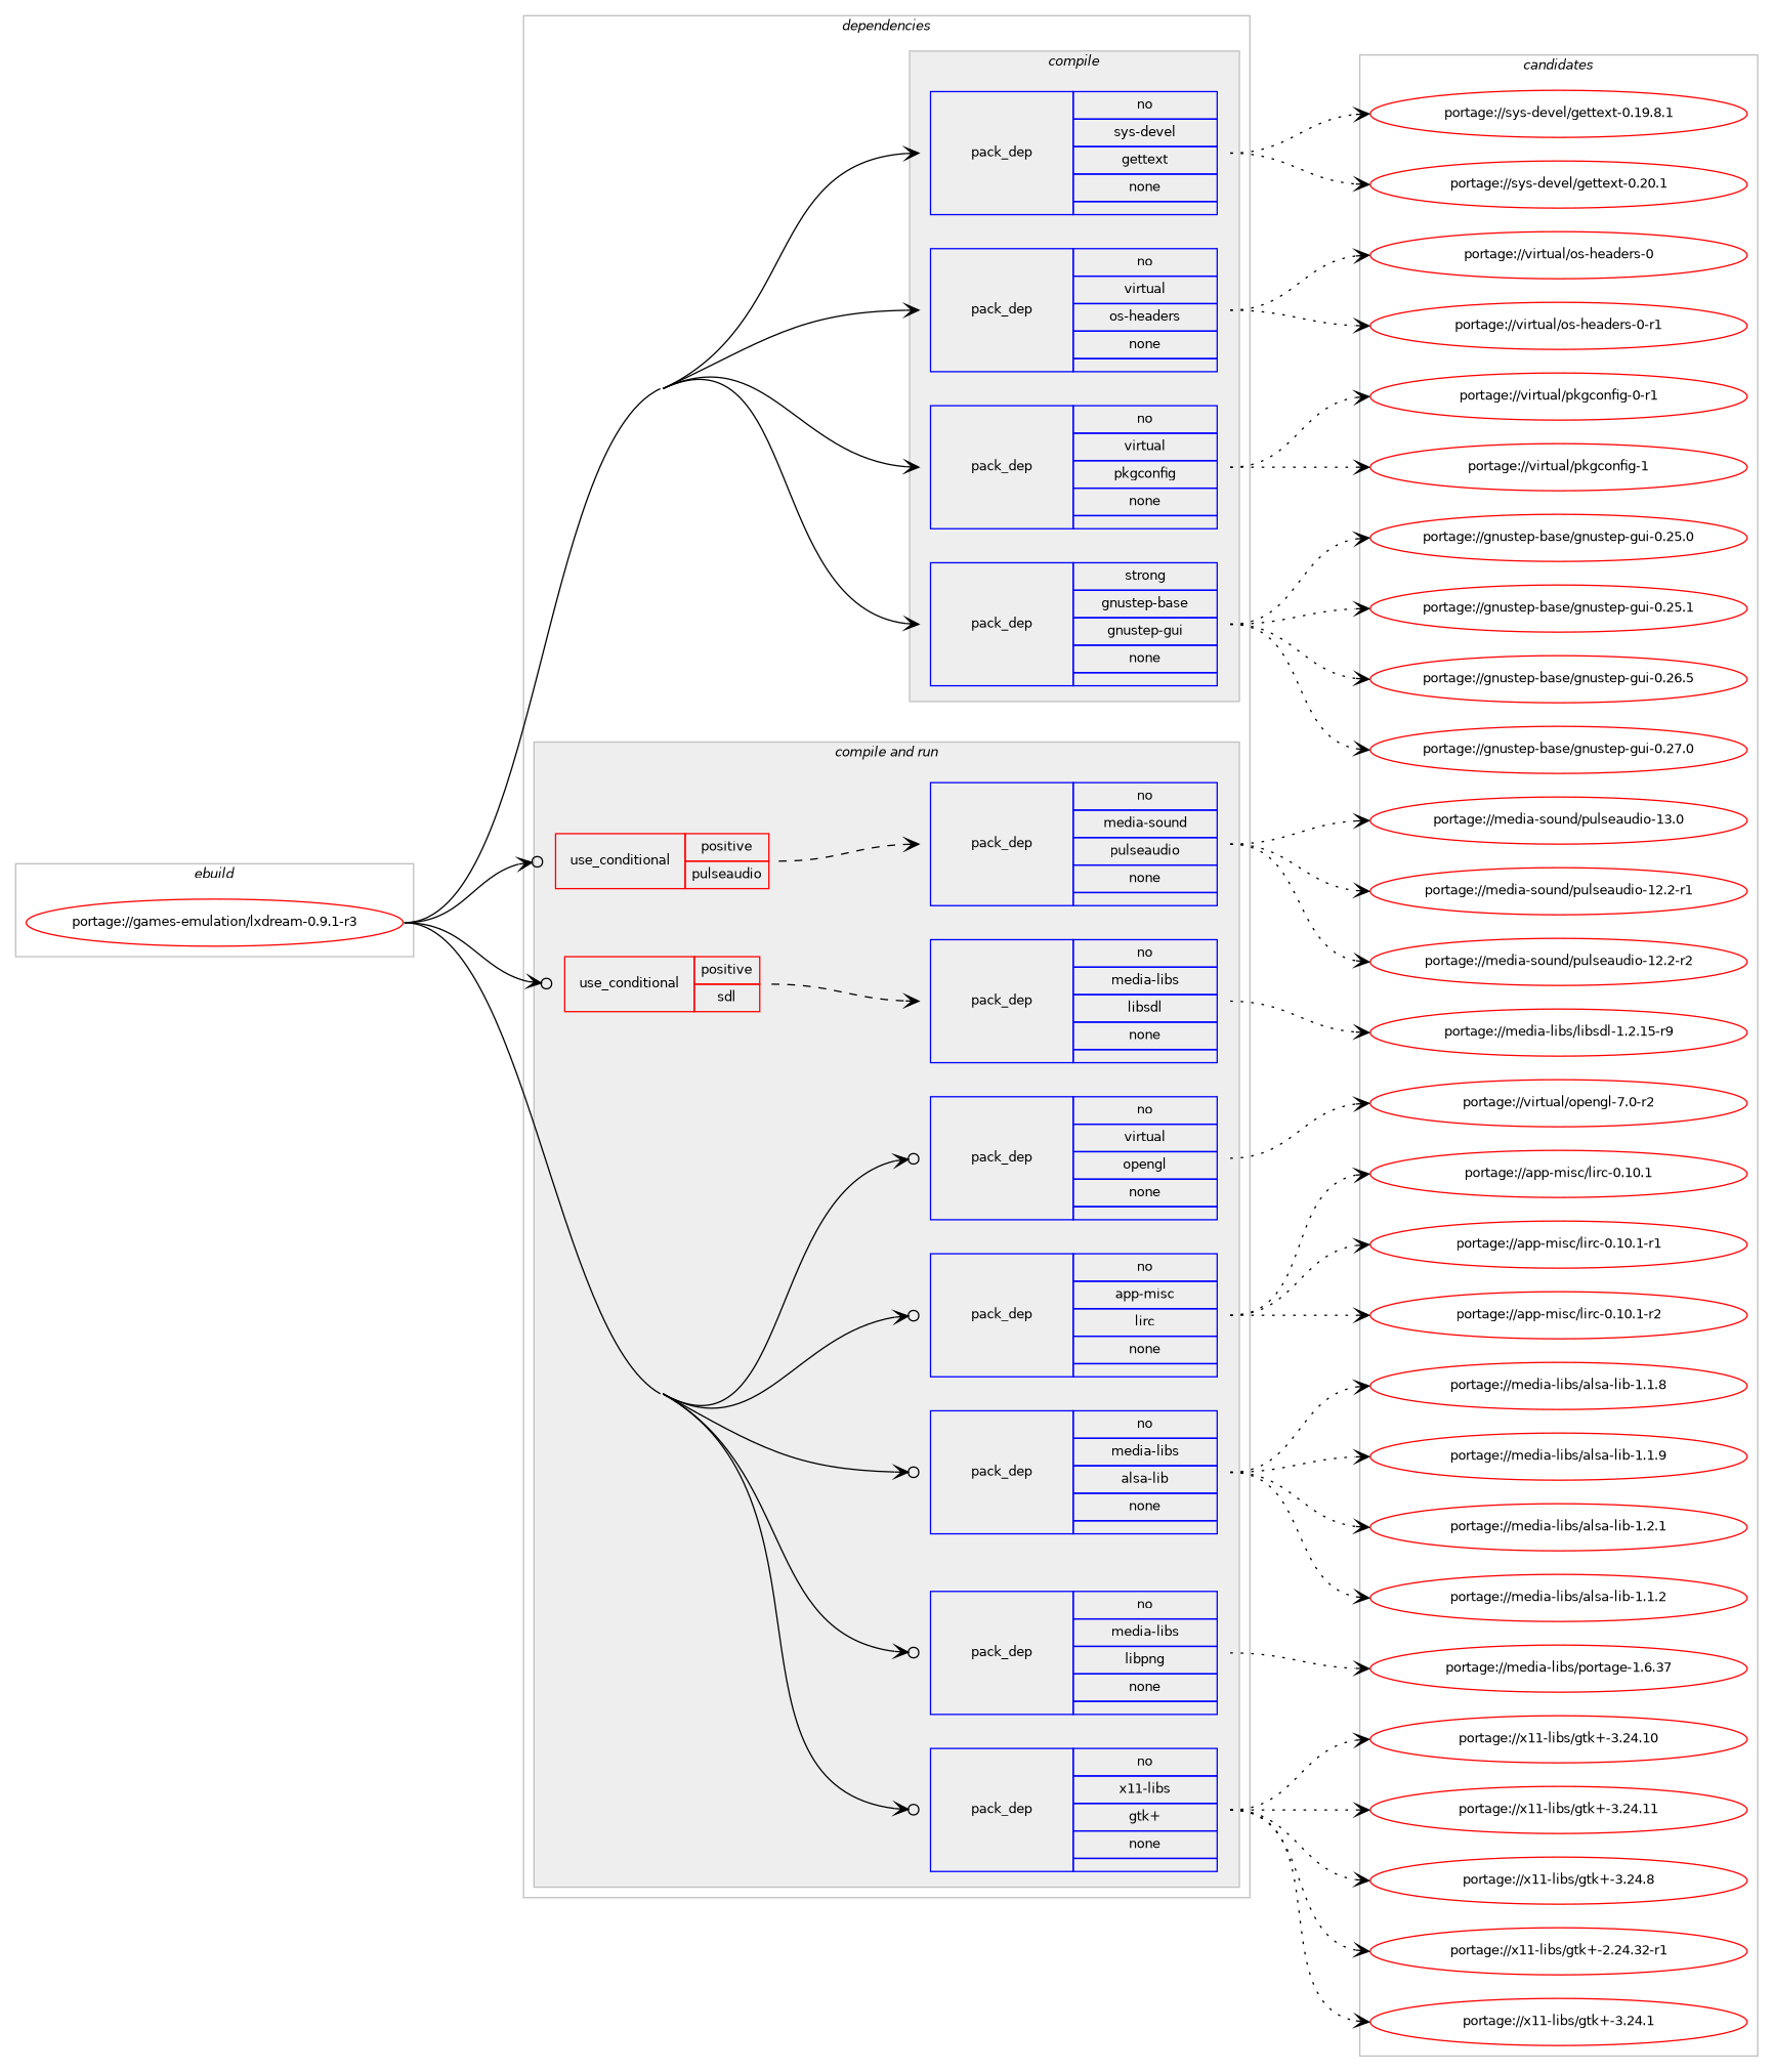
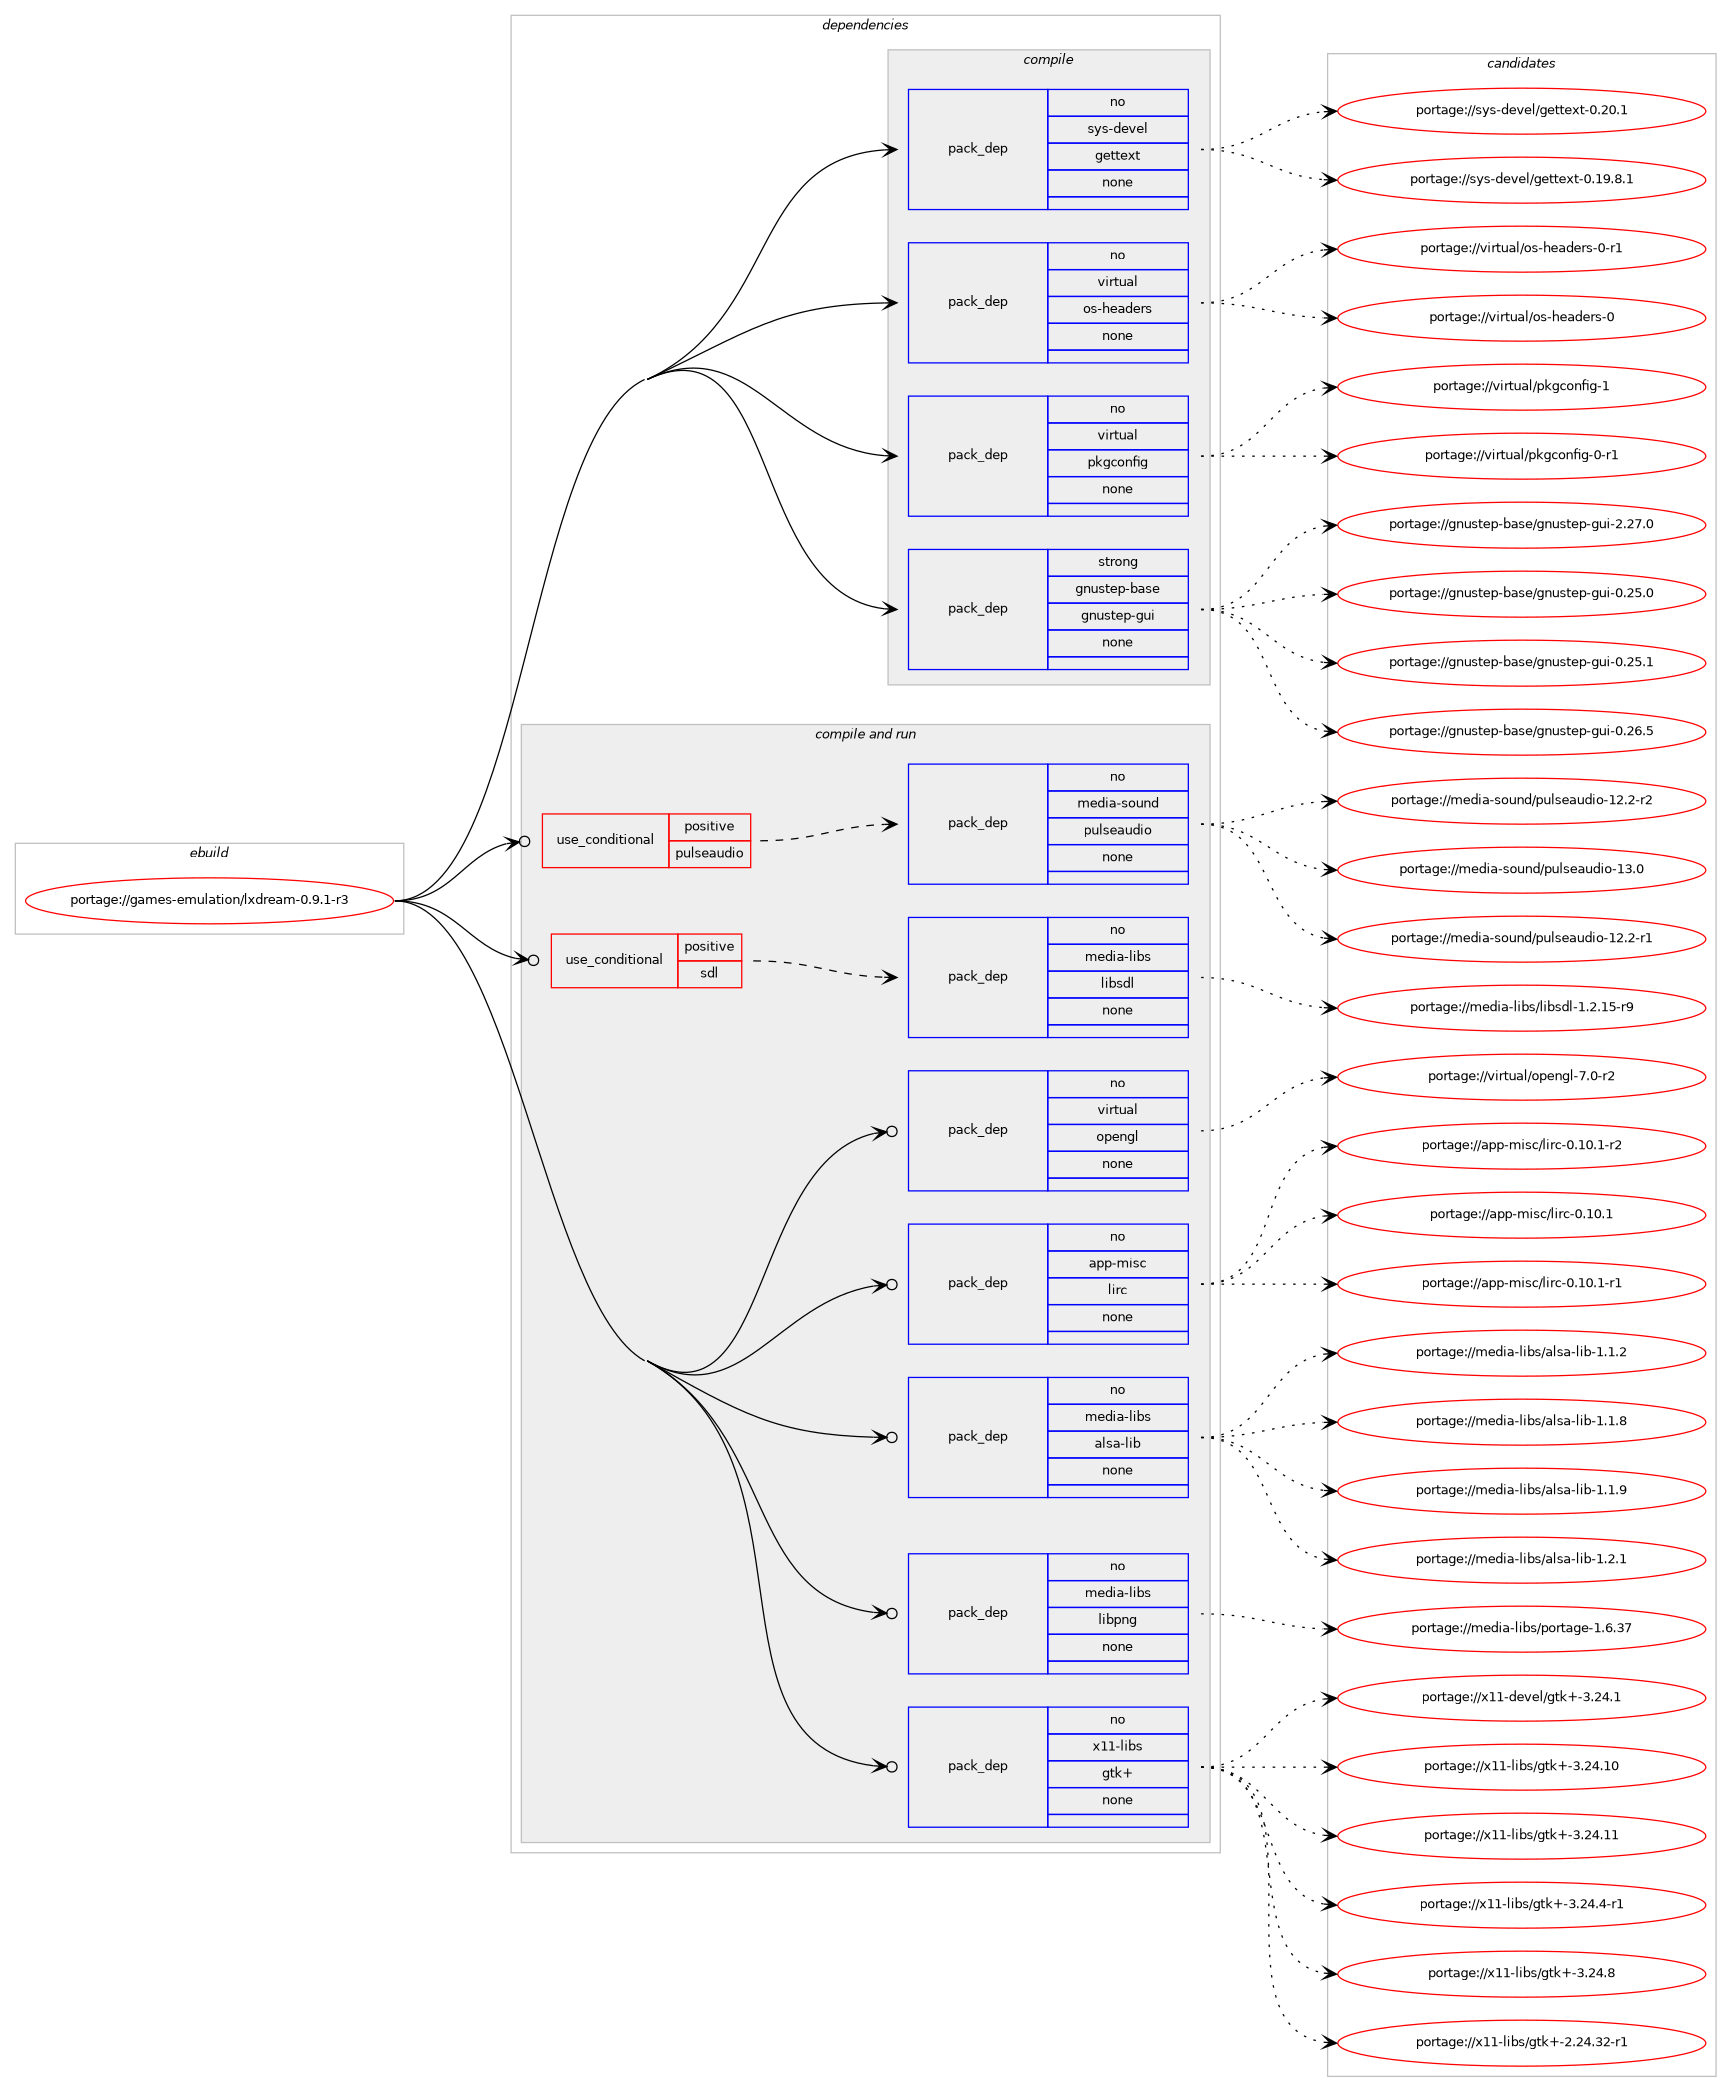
  digraph {
    compound=true
    concentrate=true
    fontname=Helvetica
    fontsize=10
    newrank=true
    rankdir=LR
    ranksep=1.5
    node [color=red fontname=Helvetica fontsize=10]
    edge [arrowhead=vee headport=w style=dotted tailport=e weight=100]
    n1 [label="portage://games-emulation/lxdream-0.9.1-r3" width=4]
    n2 [color=blue label=<<TABLE BORDER="0" CELLBORDER="1" CELLSPACING="0" CELLPADDING="4" WIDTH="220"><TR><TD ROWSPAN="6" CELLPADDING="30">pack_dep</TD></TR><TR><TD WIDTH="110">no</TD></TR><TR><TD>sys-devel</TD></TR><TR><TD>gettext</TD></TR><TR><TD>none</TD></TR><TR><TD></TD></TR></TABLE>> shape=none]
    n3 [color=blue label=<<TABLE BORDER="0" CELLBORDER="1" CELLSPACING="0" CELLPADDING="4" WIDTH="220"><TR><TD ROWSPAN="6" CELLPADDING="30">pack_dep</TD></TR><TR><TD WIDTH="110">no</TD></TR><TR><TD>virtual</TD></TR><TR><TD>os-headers</TD></TR><TR><TD>none</TD></TR><TR><TD></TD></TR></TABLE>> shape=none]
    n4 [color=blue label=<<TABLE BORDER="0" CELLBORDER="1" CELLSPACING="0" CELLPADDING="4" WIDTH="220"><TR><TD ROWSPAN="6" CELLPADDING="30">pack_dep</TD></TR><TR><TD WIDTH="110">no</TD></TR><TR><TD>virtual</TD></TR><TR><TD>pkgconfig</TD></TR><TR><TD>none</TD></TR><TR><TD></TD></TR></TABLE>> shape=none]
    n5 [color=blue label=<<TABLE BORDER="0" CELLBORDER="1" CELLSPACING="0" CELLPADDING="4" WIDTH="220"><TR><TD ROWSPAN="6" CELLPADDING="30">pack_dep</TD></TR><TR><TD WIDTH="110">strong</TD></TR><TR><TD>gnustep-base</TD></TR><TR><TD>gnustep-gui</TD></TR><TR><TD>none</TD></TR><TR><TD></TD></TR></TABLE>> shape=none]
    n6 [color=blue label=<<TABLE BORDER="0" CELLBORDER="1" CELLSPACING="0" CELLPADDING="4" WIDTH="220"><TR><TD ROWSPAN="6" CELLPADDING="30">pack_dep</TD></TR><TR><TD WIDTH="110">no</TD></TR><TR><TD>media-sound</TD></TR><TR><TD>pulseaudio</TD></TR><TR><TD>none</TD></TR><TR><TD></TD></TR></TABLE>> shape=none]
    n7 [label=<<TABLE BORDER="0" CELLBORDER="1" CELLSPACING="0" CELLPADDING="4"><TR><TD ROWSPAN="3" CELLPADDING="10">use_conditional</TD></TR><TR><TD>positive</TD></TR><TR><TD>pulseaudio</TD></TR></TABLE>> shape=none]
    n8 [color=blue label=<<TABLE BORDER="0" CELLBORDER="1" CELLSPACING="0" CELLPADDING="4" WIDTH="220"><TR><TD ROWSPAN="6" CELLPADDING="30">pack_dep</TD></TR><TR><TD WIDTH="110">no</TD></TR><TR><TD>virtual</TD></TR><TR><TD>opengl</TD></TR><TR><TD>none</TD></TR><TR><TD></TD></TR></TABLE>> shape=none]
    n9 [color=blue label=<<TABLE BORDER="0" CELLBORDER="1" CELLSPACING="0" CELLPADDING="4" WIDTH="220"><TR><TD ROWSPAN="6" CELLPADDING="30">pack_dep</TD></TR><TR><TD WIDTH="110">no</TD></TR><TR><TD>media-libs</TD></TR><TR><TD>libsdl</TD></TR><TR><TD>none</TD></TR><TR><TD></TD></TR></TABLE>> shape=none]
    n10 [label=<<TABLE BORDER="0" CELLBORDER="1" CELLSPACING="0" CELLPADDING="4"><TR><TD ROWSPAN="3" CELLPADDING="10">use_conditional</TD></TR><TR><TD>positive</TD></TR><TR><TD>sdl</TD></TR></TABLE>> shape=none]
    n11 [color=blue label=<<TABLE BORDER="0" CELLBORDER="1" CELLSPACING="0" CELLPADDING="4" WIDTH="220"><TR><TD ROWSPAN="6" CELLPADDING="30">pack_dep</TD></TR><TR><TD WIDTH="110">no</TD></TR><TR><TD>app-misc</TD></TR><TR><TD>lirc</TD></TR><TR><TD>none</TD></TR><TR><TD></TD></TR></TABLE>> shape=none]
    n12 [color=blue label=<<TABLE BORDER="0" CELLBORDER="1" CELLSPACING="0" CELLPADDING="4" WIDTH="220"><TR><TD ROWSPAN="6" CELLPADDING="30">pack_dep</TD></TR><TR><TD WIDTH="110">no</TD></TR><TR><TD>media-libs</TD></TR><TR><TD>alsa-lib</TD></TR><TR><TD>none</TD></TR><TR><TD></TD></TR></TABLE>> shape=none]
    n13 [color=blue label=<<TABLE BORDER="0" CELLBORDER="1" CELLSPACING="0" CELLPADDING="4" WIDTH="220"><TR><TD ROWSPAN="6" CELLPADDING="30">pack_dep</TD></TR><TR><TD WIDTH="110">no</TD></TR><TR><TD>media-libs</TD></TR><TR><TD>libpng</TD></TR><TR><TD>none</TD></TR><TR><TD></TD></TR></TABLE>> shape=none]
    n14 [color=blue label=<<TABLE BORDER="0" CELLBORDER="1" CELLSPACING="0" CELLPADDING="4" WIDTH="220"><TR><TD ROWSPAN="6" CELLPADDING="30">pack_dep</TD></TR><TR><TD WIDTH="110">no</TD></TR><TR><TD>x11-libs</TD></TR><TR><TD>gtk+</TD></TR><TR><TD>none</TD></TR><TR><TD></TD></TR></TABLE>> shape=none]
    n15 [label="portage://sys-devel/gettext-0.19.8.1" width=4]
    n16 [label="portage://sys-devel/gettext-0.20.1" width=4]
    n17 [label="portage://virtual/os-headers-0" width=4]
    n18 [label="portage://virtual/os-headers-0-r1" width=4]
    n19 [label="portage://virtual/pkgconfig-0-r1" width=4]
    n20 [label="portage://virtual/pkgconfig-1" width=4]
    n21 [label="portage://gnustep-base/gnustep-gui-0.25.0" width=4]
    n22 [label="portage://gnustep-base/gnustep-gui-0.25.1" width=4]
    n23 [label="portage://gnustep-base/gnustep-gui-0.26.5" width=4]
-   n24 [label="portage://gnustep-base/gnustep-gui-0.27.0" width=4]
+   n24 [label="portage://gnustep-base/gnustep-gui-2.27.0" width=4]
    n25 [label="portage://media-sound/pulseaudio-12.2-r1" width=4]
    n26 [label="portage://media-sound/pulseaudio-12.2-r2" width=4]
    n27 [label="portage://media-sound/pulseaudio-13.0" width=4]
    n28 [label="portage://media-libs/libsdl-1.2.15-r9" width=4]
    n29 [label="portage://app-misc/lirc-0.10.1" width=4]
    n30 [label="portage://app-misc/lirc-0.10.1-r1" width=4]
    n31 [label="portage://app-misc/lirc-0.10.1-r2" width=4]
    n32 [label="portage://media-libs/alsa-lib-1.1.2" width=4]
    n33 [label="portage://media-libs/alsa-lib-1.1.8" width=4]
    n34 [label="portage://media-libs/alsa-lib-1.1.9" width=4]
    n35 [label="portage://media-libs/alsa-lib-1.2.1" width=4]
    n36 [label="portage://media-libs/portage-1.6.37" width=4]
    n37 [label="portage://virtual/opengl-7.0-r2" width=4]
    n38 [label="portage://x11-libs/gtk+-2.24.32-r1" width=4]
-   n39 [label="portage://x11-libs/gtk+-3.24.1" width=4]
+   n39 [label="portage://x11-devel/gtk+-3.24.1" width=4]
    n40 [label="portage://x11-libs/gtk+-3.24.10" width=4]
    n41 [label="portage://x11-libs/gtk+-3.24.11" width=4]
+   n42 [label="portage://x11-libs/gtk+-3.24.4-r1" width=4]
    n43 [label="portage://x11-libs/gtk+-3.24.8" width=4]
    subgraph cluster_1 {
      color=gray
      label=<<i>ebuild</i>>
      rank=same
      n1
    }
    subgraph cluster_2 {
      color=gray
      label=<<i>dependencies</i>>
      subgraph cluster_3 {
        color=gray
        fillcolor="#eeeeee"
        label=<<i>compile</i>>
        style=filled
        subgraph sub_4 {
          color=gray
          fillcolor="#eeeeee"
          label=<<i>compile</i>>
          style=filled
          n2
        }
        subgraph sub_5 {
          color=gray
          fillcolor="#eeeeee"
          label=<<i>compile</i>>
          style=filled
          n3
        }
        subgraph sub_6 {
          color=gray
          fillcolor="#eeeeee"
          label=<<i>compile</i>>
          style=filled
          n4
        }
        subgraph sub_7 {
          color=gray
          fillcolor="#eeeeee"
          label=<<i>compile</i>>
          style=filled
          n5
        }
      }
      subgraph cluster_8 {
        color=gray
        fillcolor="#eeeeee"
        label=<<i>compile and run</i>>
        style=filled
        subgraph sub_9 {
          color=gray
          fillcolor="#eeeeee"
          label=<<i>compile and run</i>>
          style=filled
          n7
          subgraph sub_10 {
            color=gray
            fillcolor="#eeeeee"
            label=<<i>compile and run</i>>
            style=filled
            n6
          }
        }
        subgraph sub_11 {
          color=gray
          fillcolor="#eeeeee"
          label=<<i>compile and run</i>>
          style=filled
          n8
        }
        subgraph sub_12 {
          color=gray
          fillcolor="#eeeeee"
          label=<<i>compile and run</i>>
          style=filled
          n10
          subgraph sub_13 {
            color=gray
            fillcolor="#eeeeee"
            label=<<i>compile and run</i>>
            style=filled
            n9
          }
        }
        subgraph sub_14 {
          color=gray
          fillcolor="#eeeeee"
          label=<<i>compile and run</i>>
          style=filled
          n11
        }
        subgraph sub_15 {
          color=gray
          fillcolor="#eeeeee"
          label=<<i>compile and run</i>>
          style=filled
          n12
        }
        subgraph sub_16 {
          color=gray
          fillcolor="#eeeeee"
          label=<<i>compile and run</i>>
          style=filled
          n13
        }
        subgraph sub_17 {
          color=gray
          fillcolor="#eeeeee"
          label=<<i>compile and run</i>>
          style=filled
          n14
        }
      }
      subgraph cluster_18 {
        color=gray
        fillcolor="#eeeeee"
        label=<<i>run</i>>
        style=filled
      }
    }
    subgraph cluster_19 {
      color=gray
      label=<<i>candidates</i>>
      rank=same
      subgraph sub_20 {
        color=black
        label=<<i>candidates</i>>
        nodesep=1
        rank=same
        n15
        n16
      }
      subgraph sub_21 {
        color=black
        label=<<i>candidates</i>>
        nodesep=1
        rank=same
        n17
        n18
      }
      subgraph sub_22 {
        color=black
        label=<<i>candidates</i>>
        nodesep=1
        rank=same
        n19
        n20
      }
      subgraph sub_23 {
        color=black
        label=<<i>candidates</i>>
        nodesep=1
        rank=same
        n21
        n22
        n23
        n24
      }
      subgraph sub_24 {
        color=black
        label=<<i>candidates</i>>
        nodesep=1
        rank=same
        n25
        n26
        n27
      }
      subgraph sub_25 {
        color=black
        label=<<i>candidates</i>>
        nodesep=1
        rank=same
        n28
      }
      subgraph sub_26 {
        color=black
        label=<<i>candidates</i>>
        nodesep=1
        rank=same
        n29
        n30
        n31
      }
      subgraph sub_27 {
        color=black
        label=<<i>candidates</i>>
        nodesep=1
        rank=same
        n32
        n33
        n34
        n35
      }
      subgraph sub_28 {
        color=black
        label=<<i>candidates</i>>
        nodesep=1
        rank=same
        n36
      }
      subgraph sub_29 {
        color=black
        label=<<i>candidates</i>>
        nodesep=1
        rank=same
        n37
      }
      subgraph sub_30 {
        color=black
        label=<<i>candidates</i>>
        nodesep=1
        rank=same
        n38
        n39
        n40
        n41
+       n42
        n43
      }
    }
    n1 -> n2 [style=solid weight=20]
    n1 -> n3 [style=solid weight=20]
    n1 -> n4 [style=solid weight=20]
    n1 -> n5 [style=solid weight=20]
    n1 -> n7 [arrowhead=odotvee style=solid weight=20]
    n1 -> n8 [arrowhead=odotvee style=solid weight=20]
    n1 -> n10 [arrowhead=odotvee style=solid weight=20]
    n1 -> n11 [arrowhead=odotvee style=solid weight=20]
    n1 -> n12 [arrowhead=odotvee style=solid weight=20]
    n1 -> n13 [arrowhead=odotvee style=solid weight=20]
    n1 -> n14 [arrowhead=odotvee style=solid weight=20]
    n2 -> n15
    n2 -> n16
    n3 -> n17
    n3 -> n18
    n4 -> n19
    n4 -> n20
    n5 -> n21
    n5 -> n22
    n5 -> n23
    n5 -> n24
    n6 -> n25
    n6 -> n26
    n6 -> n27
    n7 -> n6 [style=dashed weight=20]
    n8 -> n37
    n9 -> n28
    n10 -> n9 [style=dashed weight=20]
    n11 -> n29
    n11 -> n30
    n11 -> n31
    n12 -> n32
    n12 -> n33
    n12 -> n34
    n12 -> n35
    n13 -> n36
    n14 -> n38
    n14 -> n39
    n14 -> n40
    n14 -> n41
+   n14 -> n42
    n14 -> n43
  }
